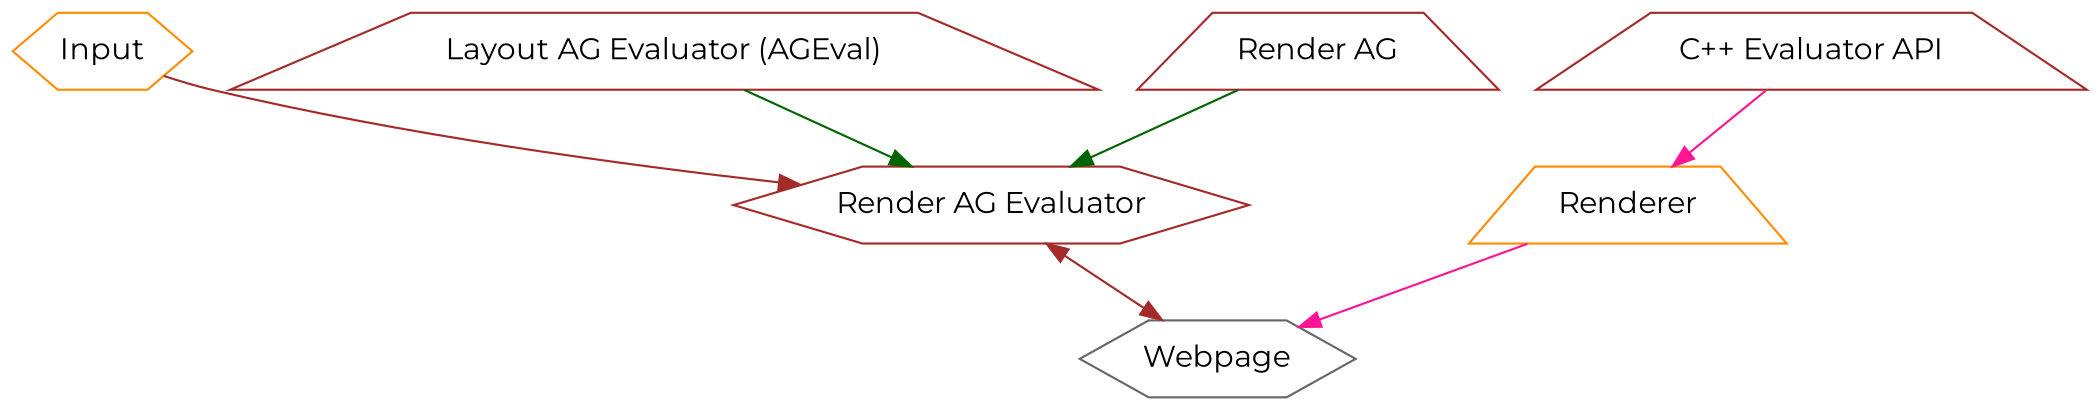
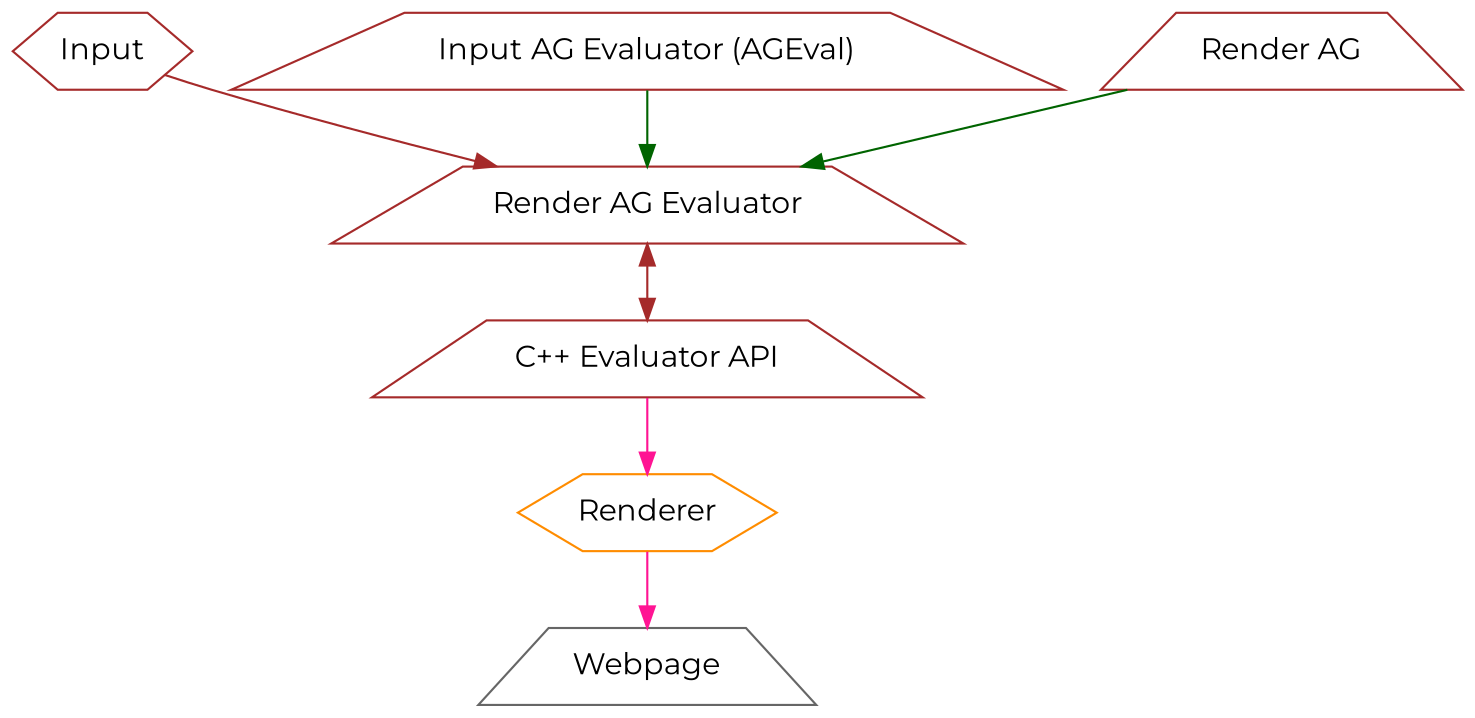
  digraph {
    fontname=Montserrat
    node [color=brown fontname=Montserrat shape=hexagon]
    edge [color=brown fontname=Montserrat]
-   n1 [color=darkorange label=Input]
-   n2 [label="Render AG Evaluator"]
-   n3 [label="Layout AG Evaluator (AGEval)" shape=trapezium]
+   n1 [label=Input]
+   n2 [label="Render AG Evaluator" shape=trapezium]
+   n3 [label="Input AG Evaluator (AGEval)" shape=trapezium]
    n4 [label="C++ Evaluator API" shape=trapezium]
    n5 [label="Render AG" shape=trapezium]
-   n6 [color=darkorange label=Renderer shape=trapezium]
-   n7 [color=gray40 label=Webpage]
+   n6 [color=darkorange label=Renderer]
+   n7 [color=gray40 label=Webpage shape=trapezium]
    n1 -> n2
-   n2 -> n7 [dir=both]
+   n2 -> n4 [dir=both]
    n3 -> n2 [color=darkgreen]
    n4 -> n6 [color=deeppink]
    n5 -> n2 [color=darkgreen]
    n6 -> n7 [color=deeppink]
  }
